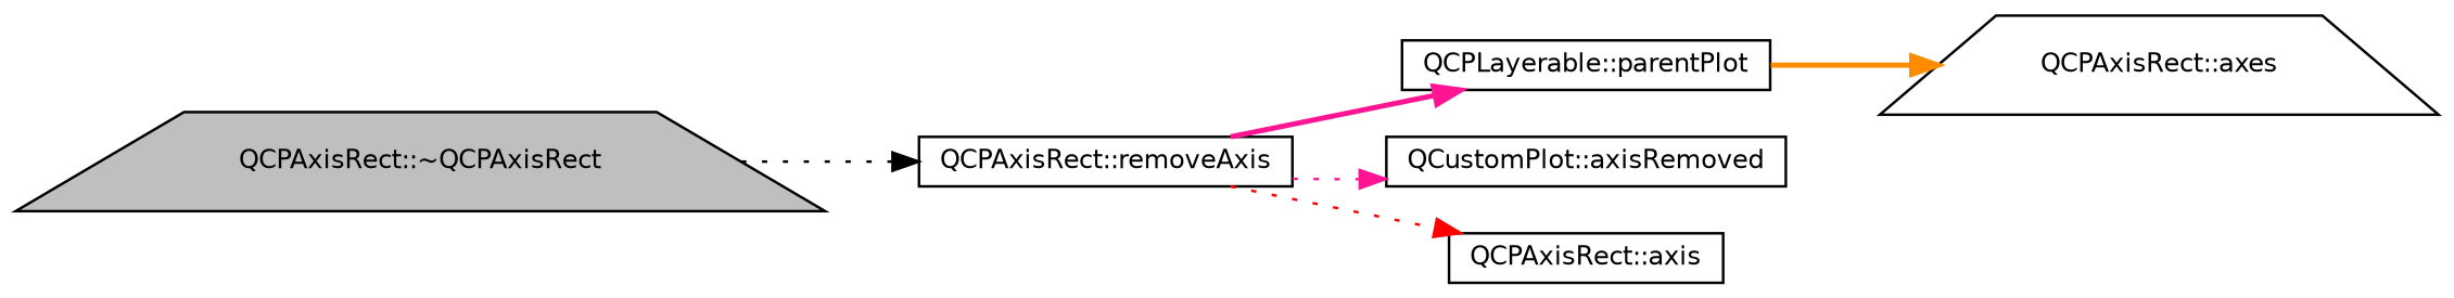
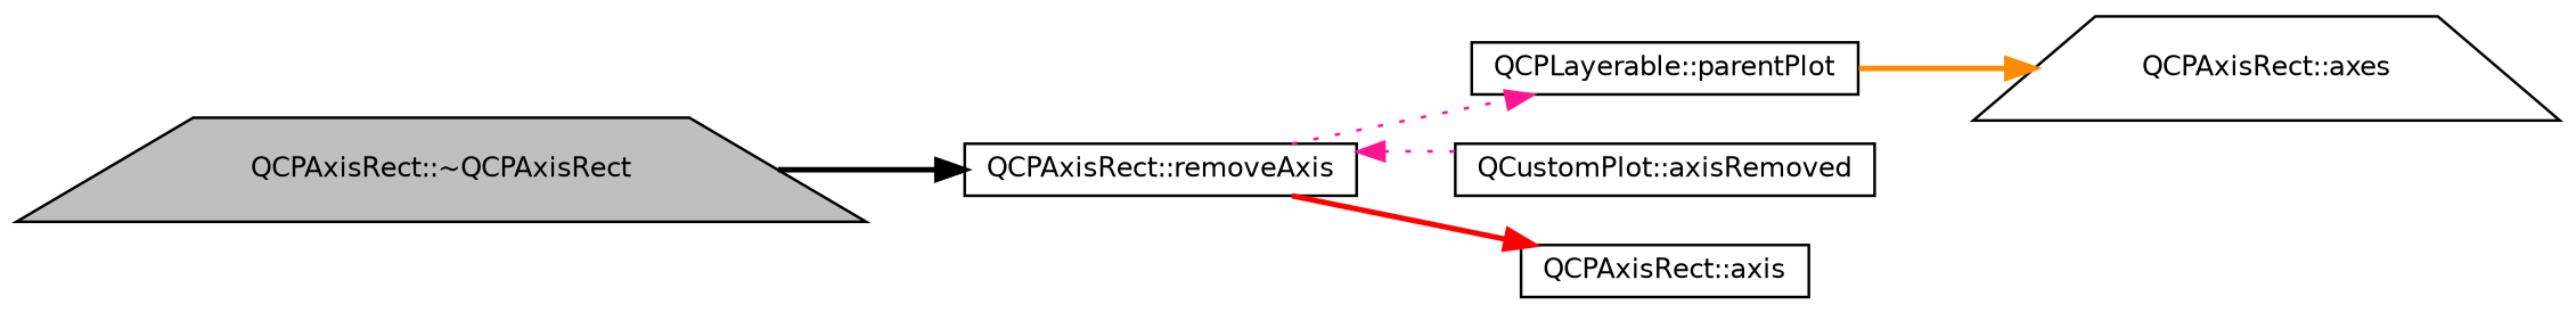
  digraph {
    rankdir=LR
    node [color=black fillcolor=white fontname=Helvetica fontsize=10 shape=box style=filled]
    edge [color=deeppink fontname=Helvetica fontsize=10 labelfontname=Helvetica labelfontsize=10 style=bold]
    n1 [fillcolor=grey75 fontcolor=black height=0.2 label="QCPAxisRect::~QCPAxisRect" shape=trapezium width=0.4]
    n2 [height=0.2 label="QCPAxisRect::removeAxis" width=0.4]
    n3 [height=0.2 label="QCPAxisRect::axes" shape=trapezium width=0.4]
    n4 [height=0.2 label="QCPLayerable::parentPlot" width=0.4]
    n5 [height=0.2 label="QCustomPlot::axisRemoved" width=0.4]
    n6 [height=0.2 label="QCPAxisRect::axis" width=0.4]
-   n1 -> n2 [color=black style=dotted]
-   n2 -> n4
-   n2 -> n5 [style=dotted]
-   n2 -> n6 [color=red style=dotted]
+   n1 -> n2 [color=black]
+   n2 -> n4 [style=dotted]
+   n5 -> n2 [style=dotted]
+   n2 -> n6 [color=red]
    n4 -> n3 [color=darkorange]
  }
